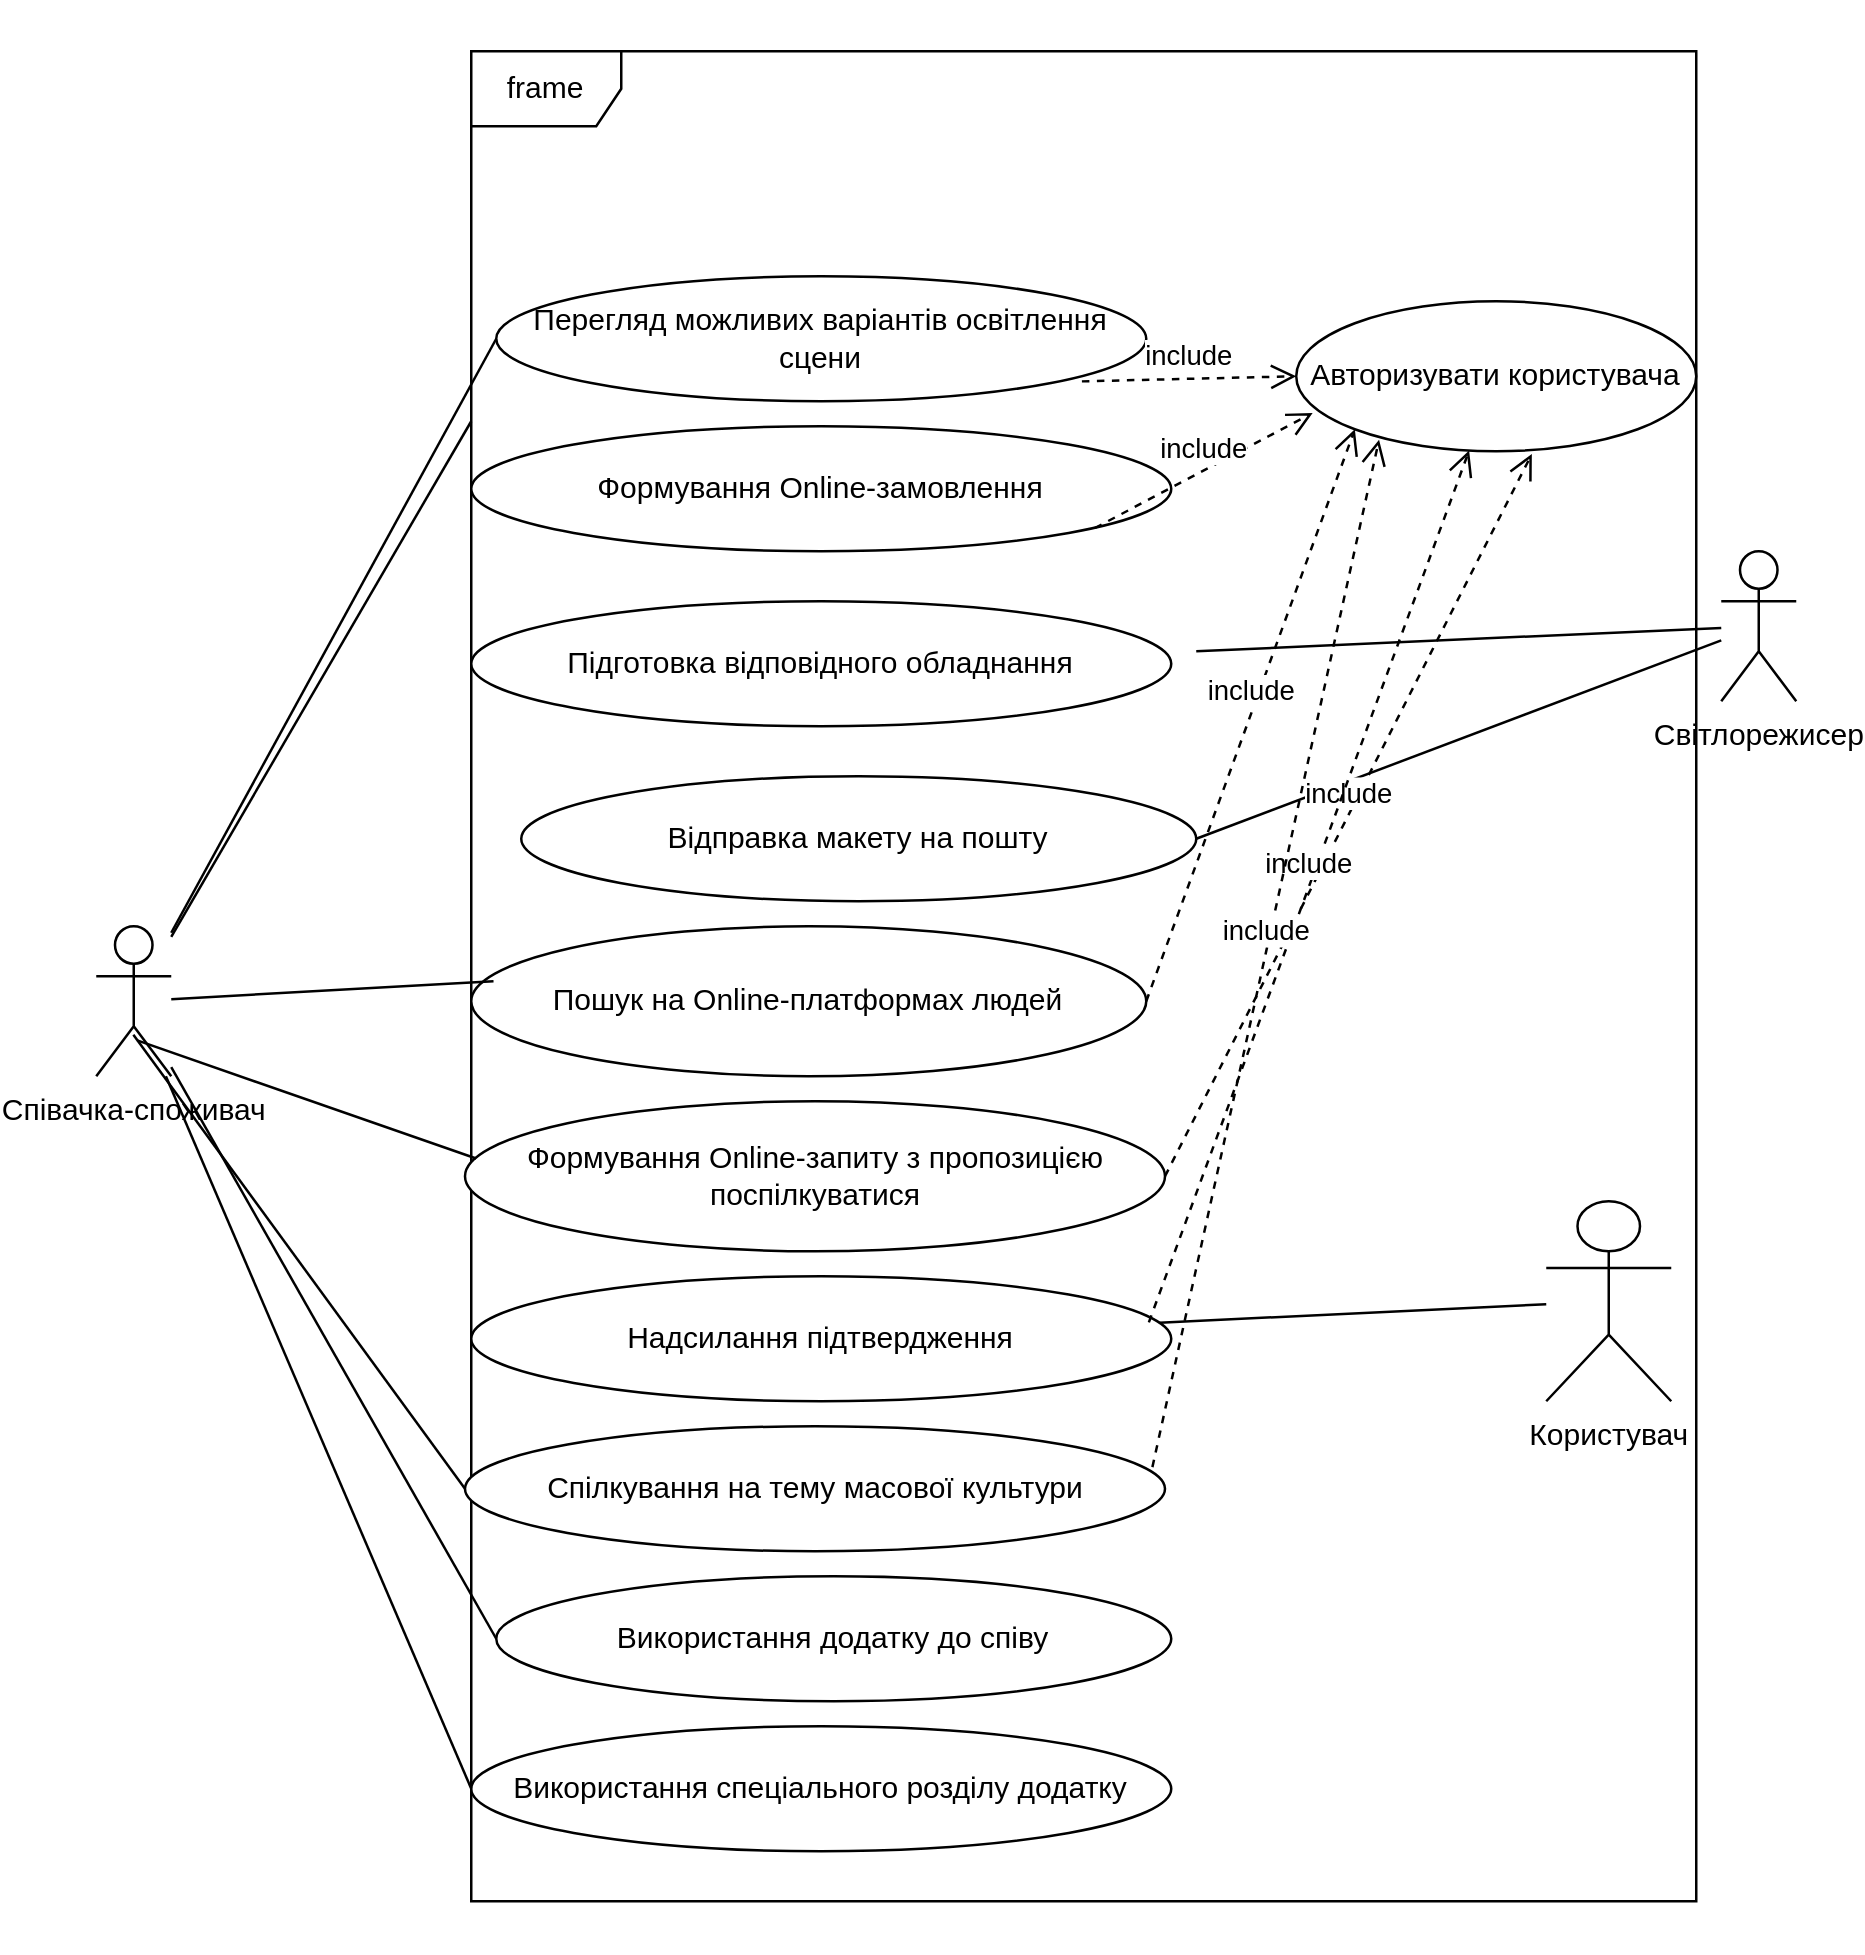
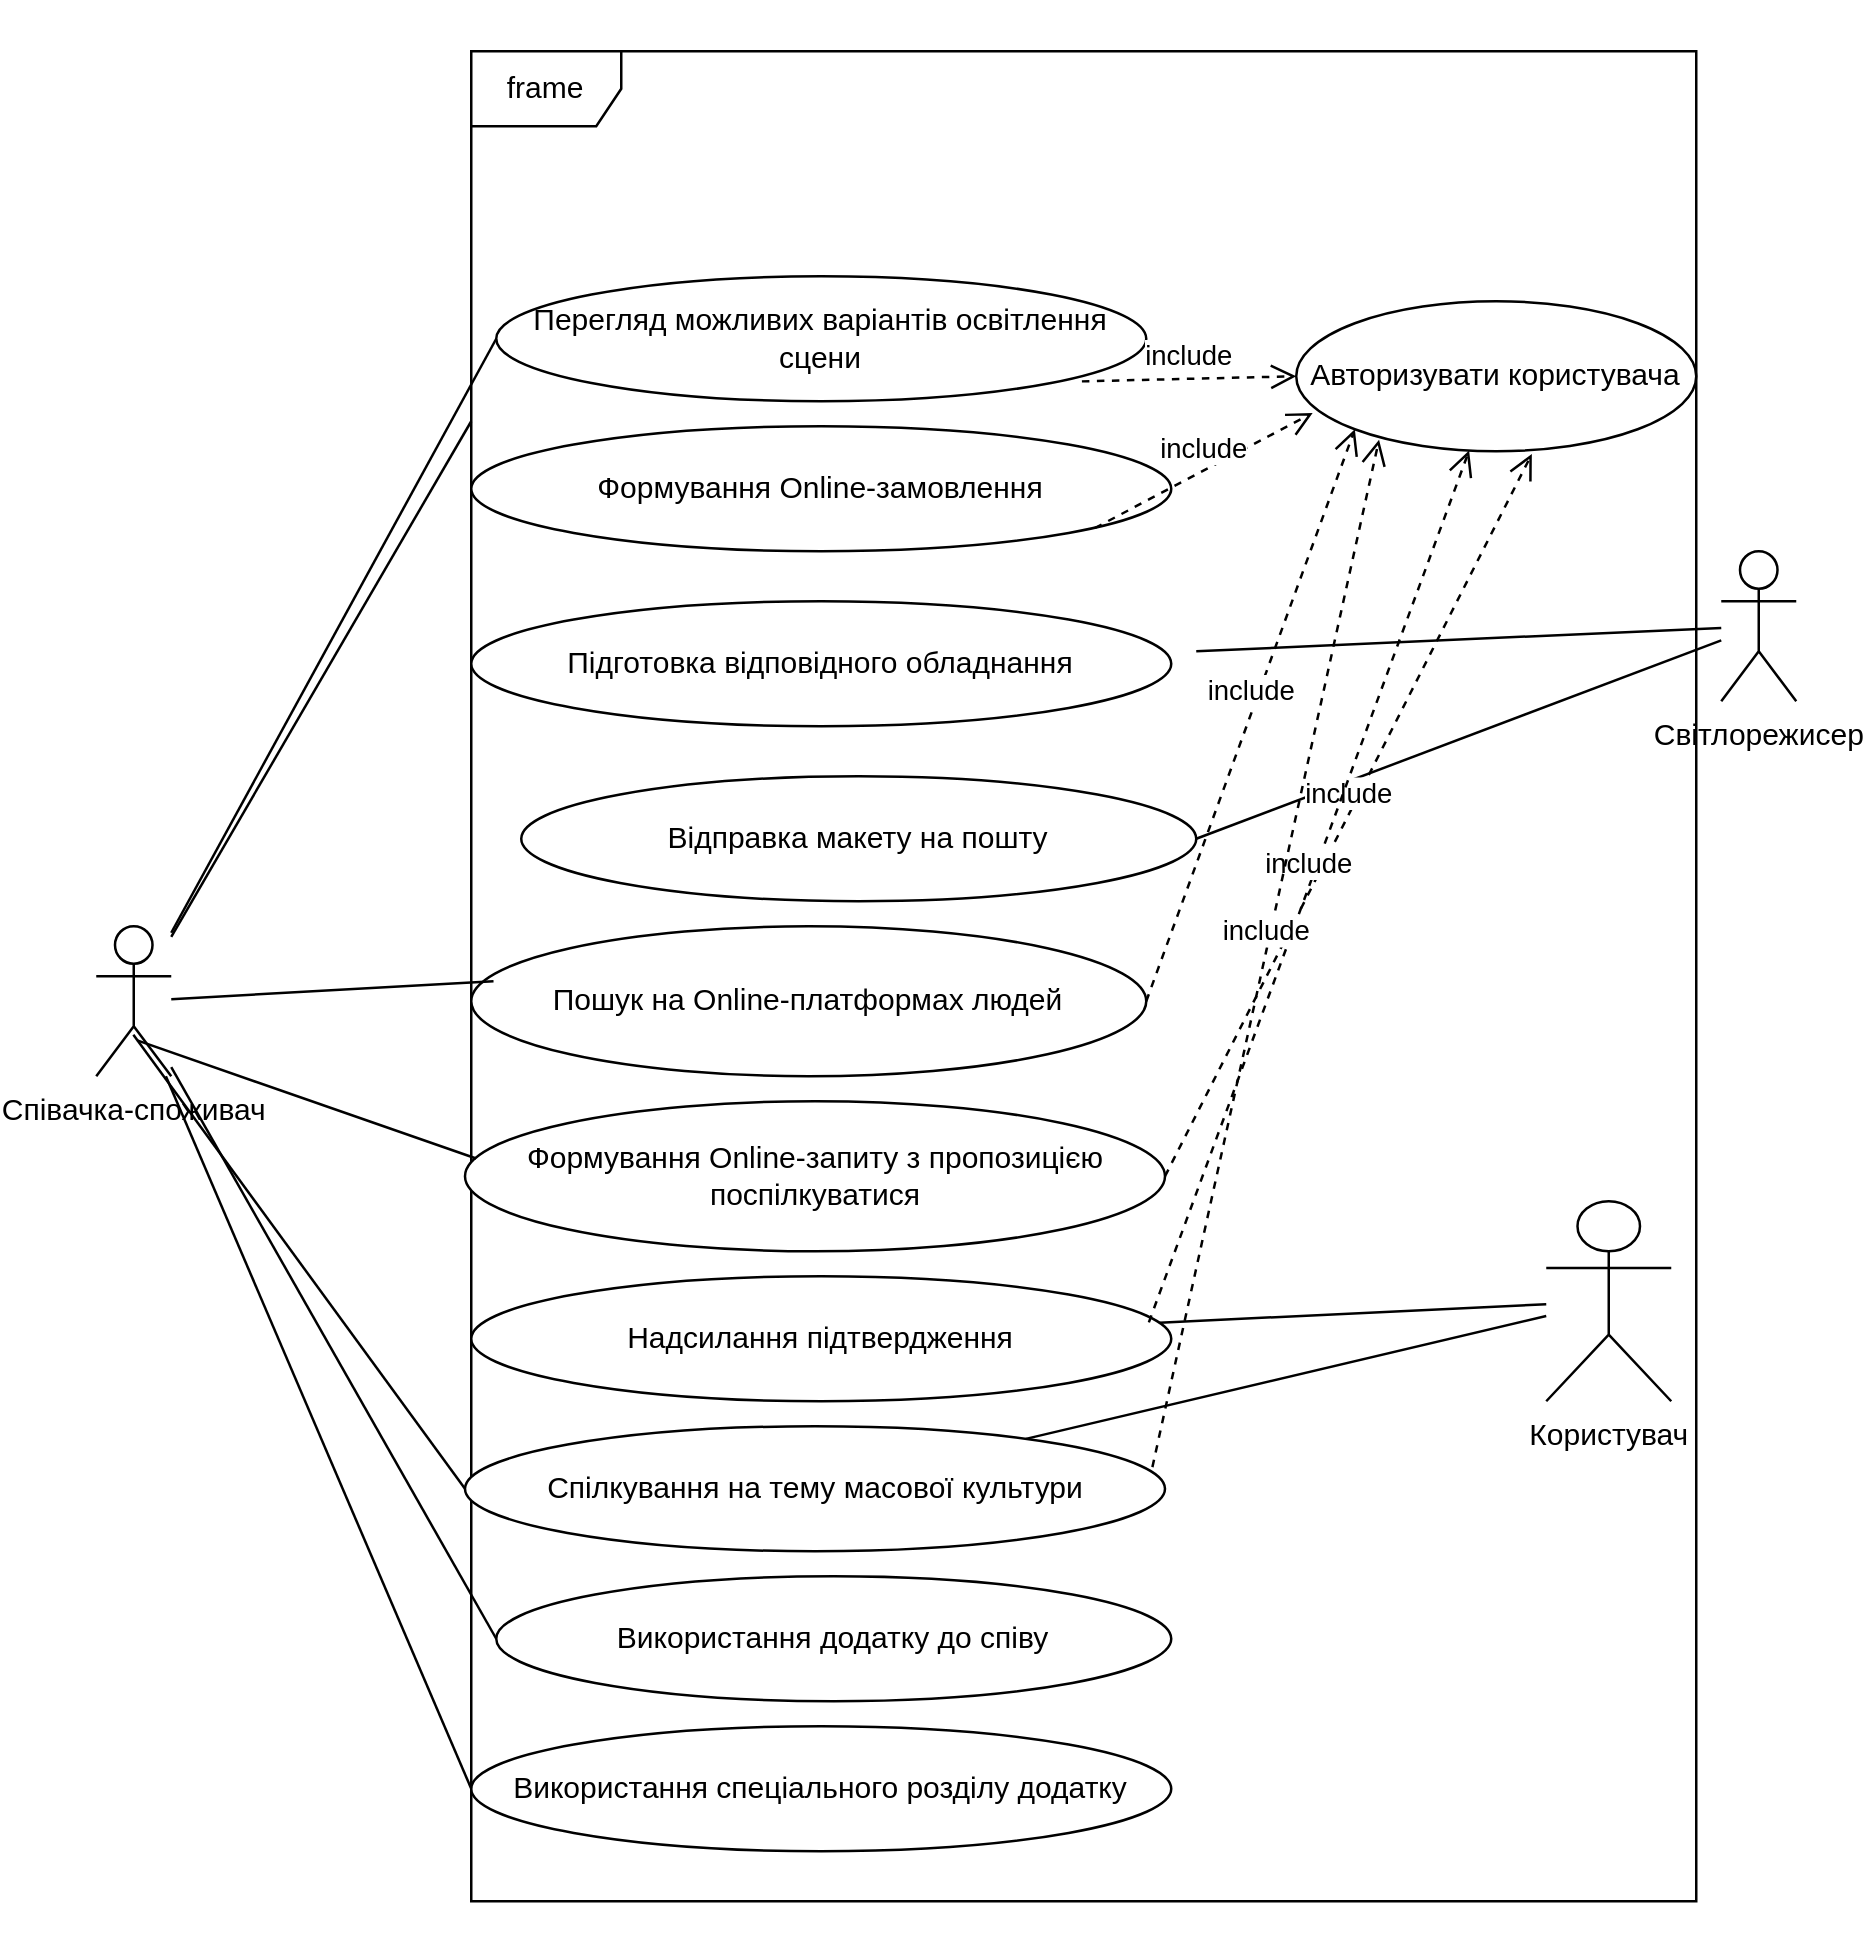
  <mxCell id="0" />
  <mxCell id="1" parent="0" />
  <mxCell id="2" value="Співачка-споживач" style="shape=umlActor;verticalLabelPosition=bottom;verticalAlign=top;html=1;" vertex="1" parent="1"><mxGeometry x="20" y="370" width="30" height="60" as="geometry" /></mxCell>
  <mxCell id="3" value="frame" style="shape=umlFrame;whiteSpace=wrap;html=1;" vertex="1" parent="1"><mxGeometry x="170" width="490" height="740" as="geometry" y="20" /></mxCell>
  <mxCell id="4" value="Перегляд можливих варіантів освітлення сцени" style="ellipse;whiteSpace=wrap;html=1;" vertex="1" parent="1"><mxGeometry x="180" y="110" width="260" height="50" as="geometry" /></mxCell>
  <mxCell id="5" value="Формування Online-замовлення" style="ellipse;whiteSpace=wrap;html=1;" vertex="1" parent="1"><mxGeometry x="170" y="170" width="280" height="50" as="geometry" /></mxCell>
  <mxCell id="6" value="Світлорежисер" style="shape=umlActor;verticalLabelPosition=bottom;verticalAlign=top;html=1;" vertex="1" parent="1"><mxGeometry x="670" y="220" width="30" height="60" as="geometry" /></mxCell>
  <mxCell id="7" value="" style="endArrow=none;html=1;rounded=0;entryX=0;entryY=0.5;entryDx=0;entryDy=0;" edge="1" parent="1" source="2" target="4"><mxGeometry width="50" height="50" relative="1" as="geometry"><mxPoint x="70" y="190" as="sourcePoint" /><mxPoint x="260" y="280" as="targetPoint" /></mxGeometry></mxCell>
  <mxCell id="8" value="Підготовка відповідного обладнання" style="ellipse;whiteSpace=wrap;html=1;" vertex="1" parent="1"><mxGeometry x="170" y="240" width="280" height="50" as="geometry" /></mxCell>
  <mxCell id="9" value="Відправка макету на пошту" style="ellipse;whiteSpace=wrap;html=1;" vertex="1" parent="1"><mxGeometry x="190" y="310" width="270" height="50" as="geometry" /></mxCell>
  <mxCell id="10" value="Пошук на Online-платформах людей" style="ellipse;whiteSpace=wrap;html=1;labelBackgroundColor=none;" vertex="1" parent="1"><mxGeometry x="170" y="370" width="270" height="60" as="geometry" /></mxCell>
  <mxCell id="11" value="Формування Online-запиту з пропозицією поспілкуватися" style="ellipse;whiteSpace=wrap;html=1;labelBackgroundColor=none;" vertex="1" parent="1"><mxGeometry x="167.5" y="440" width="280" height="60" as="geometry" /></mxCell>
  <mxCell id="12" value="Надсилання підтвердження" style="ellipse;whiteSpace=wrap;html=1;labelBackgroundColor=none;" vertex="1" parent="1"><mxGeometry x="170" y="510" width="280" height="50" as="geometry" /></mxCell>
  <mxCell id="13" value="Користувач" style="shape=umlActor;verticalLabelPosition=bottom;verticalAlign=top;html=1;" vertex="1" parent="1"><mxGeometry x="600" y="480" width="50" height="80" as="geometry" /></mxCell>
  <mxCell id="14" value="Спілкування на тему масової культури" style="ellipse;whiteSpace=wrap;html=1;labelBackgroundColor=none;" vertex="1" parent="1"><mxGeometry x="167.5" y="570" width="280" height="50" as="geometry" /></mxCell>
  <mxCell id="15" value="Використання додатку до співу" style="ellipse;whiteSpace=wrap;html=1;labelBackgroundColor=none;" vertex="1" parent="1"><mxGeometry x="180" y="630" width="270" height="50" as="geometry" /></mxCell>
  <mxCell id="16" value="Використання спеціального розділу додатку" style="ellipse;whiteSpace=wrap;html=1;labelBackgroundColor=none;" vertex="1" parent="1"><mxGeometry x="170" y="690" width="280" height="50" as="geometry" /></mxCell>
  <mxCell id="17" value="" style="endArrow=none;html=1;rounded=0;entryX=0;entryY=0.2;entryDx=0;entryDy=0;entryPerimeter=0;" edge="1" parent="1" source="2" target="3"><mxGeometry width="50" height="50" relative="1" as="geometry"><mxPoint x="200" y="380" as="sourcePoint" /><mxPoint x="250" y="330" as="targetPoint" /></mxGeometry></mxCell>
  <mxCell id="18" value="" style="endArrow=none;html=1;rounded=0;" edge="1" parent="1" target="6"><mxGeometry width="50" height="50" relative="1" as="geometry"><mxPoint x="460" y="260" as="sourcePoint" /><mxPoint x="250" y="330" as="targetPoint" /></mxGeometry></mxCell>
  <mxCell id="19" value="" style="endArrow=none;html=1;rounded=0;exitX=1;exitY=0.5;exitDx=0;exitDy=0;" edge="1" parent="1" source="9" target="6"><mxGeometry width="50" height="50" relative="1" as="geometry"><mxPoint x="200" y="380" as="sourcePoint" /><mxPoint x="250" y="330" as="targetPoint" /></mxGeometry></mxCell>
  <mxCell id="20" value="" style="endArrow=none;html=1;rounded=0;exitX=0.033;exitY=0.367;exitDx=0;exitDy=0;exitPerimeter=0;" edge="1" parent="1" source="10" target="2"><mxGeometry width="50" height="50" relative="1" as="geometry"><mxPoint x="200" y="430" as="sourcePoint" /><mxPoint x="70" y="190" as="targetPoint" /></mxGeometry></mxCell>
  <mxCell id="21" value="" style="endArrow=none;html=1;rounded=0;exitX=0.016;exitY=0.382;exitDx=0;exitDy=0;exitPerimeter=0;entryX=0.546;entryY=0.761;entryDx=0;entryDy=0;entryPerimeter=0;" edge="1" parent="1" source="11" target="2"><mxGeometry width="50" height="50" relative="1" as="geometry"><mxPoint x="200" y="480" as="sourcePoint" /><mxPoint x="70" y="190" as="targetPoint" /></mxGeometry></mxCell>
  <mxCell id="22" value="" style="endArrow=none;html=1;rounded=0;" edge="1" parent="1" source="13" target="12"><mxGeometry width="50" height="50" relative="1" as="geometry"><mxPoint x="200" y="480" as="sourcePoint" /><mxPoint x="250" y="430" as="targetPoint" /></mxGeometry></mxCell>
  <mxCell id="23" value="" style="endArrow=none;html=1;rounded=0;exitX=0;exitY=0.5;exitDx=0;exitDy=0;entryX=0.495;entryY=0.723;entryDx=0;entryDy=0;entryPerimeter=0;" edge="1" parent="1" source="14" target="2"><mxGeometry width="50" height="50" relative="1" as="geometry"><mxPoint x="200" y="480" as="sourcePoint" /><mxPoint x="70" y="200" as="targetPoint" /></mxGeometry></mxCell>
+ <mxCell id="24" value="" style="endArrow=none;html=1;rounded=0;" edge="1" parent="1" source="13" target="14"><mxGeometry width="50" height="50" relative="1" as="geometry"><mxPoint x="80" y="570" as="sourcePoint" /><mxPoint x="250" y="430" as="targetPoint" /></mxGeometry></mxCell>
  <mxCell id="25" value="" style="endArrow=none;html=1;rounded=0;exitX=0;exitY=0.5;exitDx=0;exitDy=0;" edge="1" parent="1" source="15" target="2"><mxGeometry width="50" height="50" relative="1" as="geometry"><mxPoint x="200" y="500" as="sourcePoint" /><mxPoint x="70" y="200" as="targetPoint" /></mxGeometry></mxCell>
  <mxCell id="26" value="" style="endArrow=none;html=1;rounded=0;exitX=0;exitY=0.5;exitDx=0;exitDy=0;" edge="1" parent="1" source="16" target="2"><mxGeometry width="50" height="50" relative="1" as="geometry"><mxPoint x="200" y="500" as="sourcePoint" /><mxPoint x="80" y="200" as="targetPoint" /></mxGeometry></mxCell>
  <mxCell id="27" value="Авторизувати користувача" style="ellipse;whiteSpace=wrap;html=1;labelBackgroundColor=none;" vertex="1" parent="1"><mxGeometry x="500" y="120" width="160" height="60" as="geometry" /></mxCell>
  <mxCell id="28" value="include&lt;br&gt;" style="html=1;verticalAlign=bottom;endArrow=open;dashed=1;endSize=8;rounded=0;entryX=0;entryY=0.5;entryDx=0;entryDy=0;exitX=0.901;exitY=0.841;exitDx=0;exitDy=0;exitPerimeter=0;" edge="1" parent="1" source="4" target="27"><mxGeometry relative="1" as="geometry"><mxPoint x="90" y="140" as="sourcePoint" /><mxPoint x="10" y="140" as="targetPoint" /></mxGeometry></mxCell>
  <mxCell id="29" value="include" style="html=1;verticalAlign=bottom;endArrow=open;dashed=1;endSize=8;rounded=0;entryX=0.041;entryY=0.745;entryDx=0;entryDy=0;entryPerimeter=0;exitX=0.891;exitY=0.814;exitDx=0;exitDy=0;exitPerimeter=0;" edge="1" parent="1" source="5" target="27"><mxGeometry relative="1" as="geometry"><mxPoint x="90" y="134.52" as="sourcePoint" /><mxPoint x="10" y="134.52" as="targetPoint" /></mxGeometry></mxCell>
  <mxCell id="30" value="include&lt;br&gt;" style="html=1;verticalAlign=bottom;endArrow=open;dashed=1;endSize=8;rounded=0;entryX=0;entryY=1;entryDx=0;entryDy=0;exitX=1;exitY=0.5;exitDx=0;exitDy=0;" edge="1" parent="1" source="10" target="27"><mxGeometry relative="1" as="geometry"><mxPoint x="424.26" y="162.05" as="sourcePoint" /><mxPoint x="500" y="190" as="targetPoint" /></mxGeometry></mxCell>
  <mxCell id="31" value="include&lt;br&gt;" style="html=1;verticalAlign=bottom;endArrow=open;dashed=1;endSize=8;rounded=0;entryX=0.589;entryY=1.018;entryDx=0;entryDy=0;exitX=1;exitY=0.5;exitDx=0;exitDy=0;entryPerimeter=0;" edge="1" parent="1" source="11" target="27"><mxGeometry relative="1" as="geometry"><mxPoint x="434.26" y="172.05" as="sourcePoint" /><mxPoint x="510" y="200" as="targetPoint" /></mxGeometry></mxCell>
  <mxCell id="32" value="include&lt;br&gt;" style="html=1;verticalAlign=bottom;endArrow=open;dashed=1;endSize=8;rounded=0;exitX=0.968;exitY=0.369;exitDx=0;exitDy=0;exitPerimeter=0;" edge="1" parent="1" source="12" target="27"><mxGeometry relative="1" as="geometry"><mxPoint x="444.26" y="182.05" as="sourcePoint" /><mxPoint x="520" y="210" as="targetPoint" /></mxGeometry></mxCell>
  <mxCell id="33" value="include&lt;br&gt;" style="html=1;verticalAlign=bottom;endArrow=open;dashed=1;endSize=8;rounded=0;entryX=0.207;entryY=0.923;entryDx=0;entryDy=0;exitX=0.982;exitY=0.327;exitDx=0;exitDy=0;exitPerimeter=0;entryPerimeter=0;" edge="1" parent="1" source="14" target="27"><mxGeometry relative="1" as="geometry"><mxPoint x="454.26" y="192.05" as="sourcePoint" /><mxPoint x="530" y="220" as="targetPoint" /></mxGeometry></mxCell>
